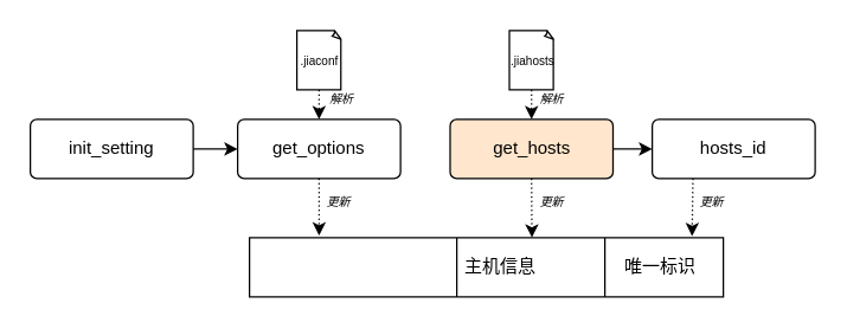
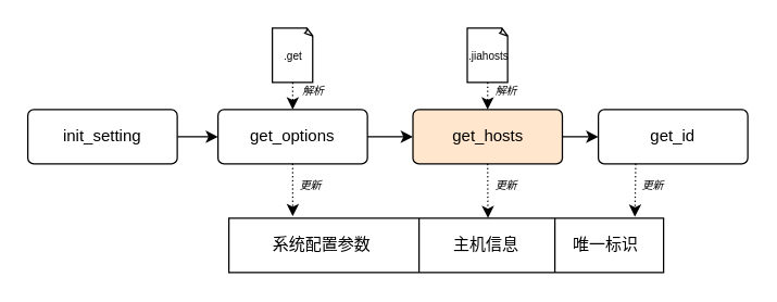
  <mxCell id="0" />
  <mxCell id="1" parent="0" />
+ <mxCell id="2" style="edgeStyle=orthogonalEdgeStyle;rounded=0;orthogonalLoop=1;jettySize=auto;html=1;exitX=1;exitY=0.5;exitDx=0;exitDy=0;entryX=0;entryY=0.5;entryDx=0;entryDy=0;" edge="1" parent="1" source="3" target="10"><mxGeometry relative="1" as="geometry" /></mxCell>
  <mxCell id="3" value="get_options" style="rounded=1;whiteSpace=wrap;html=1;arcSize=11;" vertex="1" parent="1"><mxGeometry x="160" y="80" width="110" height="40" as="geometry" /></mxCell>
  <mxCell id="4" value="" style="whiteSpace=wrap;html=1;shape=mxgraph.basic.document" vertex="1" parent="1"><mxGeometry x="200" y="20" width="30" height="40" as="geometry" /></mxCell>
- <mxCell id="5" value="&lt;font style=&quot;font-size: 8px;&quot;&gt;.jiaconf&lt;/font&gt;" style="text;html=1;align=center;verticalAlign=middle;resizable=0;points=[];autosize=1;strokeColor=none;fillColor=none;" vertex="1" parent="1"><mxGeometry x="190" y="25" width="50" height="30" as="geometry" /></mxCell>
+ <mxCell id="5" value="&lt;font style=&quot;font-size: 8px;&quot;&gt;.get&lt;/font&gt;" style="text;html=1;align=center;verticalAlign=middle;resizable=0;points=[];autosize=1;strokeColor=none;fillColor=none;" vertex="1" parent="1"><mxGeometry x="190" y="25" width="50" height="30" as="geometry" /></mxCell>
  <mxCell id="6" style="edgeStyle=orthogonalEdgeStyle;rounded=0;orthogonalLoop=1;jettySize=auto;html=1;exitX=1;exitY=0.5;exitDx=0;exitDy=0;entryX=0;entryY=0.5;entryDx=0;entryDy=0;" edge="1" parent="1" source="7" target="3"><mxGeometry relative="1" as="geometry" /></mxCell>
  <mxCell id="7" value="init_setting" style="rounded=1;whiteSpace=wrap;html=1;arcSize=11;" vertex="1" parent="1"><mxGeometry x="20" y="80" width="110" height="40" as="geometry" /></mxCell>
  <mxCell id="8" value="" style="endArrow=classic;html=1;rounded=0;exitX=0.5;exitY=1;exitDx=0;exitDy=0;exitPerimeter=0;dashed=1;dashPattern=1 2;" edge="1" parent="1" source="4" target="3"><mxGeometry width="50" height="50" relative="1" as="geometry"><mxPoint x="180" y="190" as="sourcePoint" /><mxPoint x="230" y="140" as="targetPoint" /></mxGeometry></mxCell>
  <mxCell id="9" style="edgeStyle=orthogonalEdgeStyle;rounded=0;orthogonalLoop=1;jettySize=auto;html=1;exitX=1;exitY=0.5;exitDx=0;exitDy=0;entryX=0;entryY=0.5;entryDx=0;entryDy=0;" edge="1" parent="1" source="10" target="14"><mxGeometry relative="1" as="geometry" /></mxCell>
  <mxCell id="10" value="get_hosts" style="rounded=1;whiteSpace=wrap;html=1;arcSize=11;fillColor=#ffe6cc;" vertex="1" parent="1"><mxGeometry x="303.5" y="80" width="110" height="40" as="geometry" /></mxCell>
  <mxCell id="11" style="edgeStyle=orthogonalEdgeStyle;rounded=0;orthogonalLoop=1;jettySize=auto;html=1;exitX=0.5;exitY=1;exitDx=0;exitDy=0;exitPerimeter=0;entryX=0.5;entryY=0;entryDx=0;entryDy=0;dashed=1;dashPattern=1 2;" edge="1" parent="1" source="12" target="10"><mxGeometry relative="1" as="geometry" /></mxCell>
  <mxCell id="12" value="" style="whiteSpace=wrap;html=1;shape=mxgraph.basic.document" vertex="1" parent="1"><mxGeometry x="343.5" y="20" width="30" height="40" as="geometry" /></mxCell>
  <mxCell id="13" value="&lt;font style=&quot;font-size: 8px;&quot;&gt;.jiahosts&lt;/font&gt;" style="text;html=1;align=center;verticalAlign=middle;resizable=0;points=[];autosize=1;strokeColor=none;fillColor=none;" vertex="1" parent="1"><mxGeometry x="333.5" y="25" width="50" height="30" as="geometry" /></mxCell>
- <mxCell id="14" value="hosts_id" style="rounded=1;whiteSpace=wrap;html=1;arcSize=11;" vertex="1" parent="1"><mxGeometry x="440" y="80" width="110" height="40" as="geometry" /></mxCell>
+ <mxCell id="14" value="get_id" style="rounded=1;whiteSpace=wrap;html=1;arcSize=11;" vertex="1" parent="1"><mxGeometry x="440" y="80" width="110" height="40" as="geometry" /></mxCell>
  <mxCell id="15" value="&lt;font style=&quot;font-size: 8px;&quot;&gt;&lt;i&gt;解析&lt;/i&gt;&lt;/font&gt;" style="text;html=1;align=center;verticalAlign=middle;resizable=0;points=[];autosize=1;strokeColor=none;fillColor=none;" vertex="1" parent="1"><mxGeometry x="210" y="50" width="40" height="30" as="geometry" /></mxCell>
  <mxCell id="16" value="&lt;font style=&quot;font-size: 8px;&quot;&gt;&lt;i&gt;解析&lt;/i&gt;&lt;/font&gt;" style="text;html=1;align=center;verticalAlign=middle;resizable=0;points=[];autosize=1;strokeColor=none;fillColor=none;" vertex="1" parent="1"><mxGeometry x="352" y="50" width="40" height="30" as="geometry" /></mxCell>
  <mxCell id="17" value="" style="rounded=0;whiteSpace=wrap;html=1;" vertex="1" parent="1"><mxGeometry x="168" y="160" width="320" height="40" as="geometry" /></mxCell>
  <mxCell id="18" value="" style="endArrow=none;html=1;rounded=0;entryX=0.5;entryY=0;entryDx=0;entryDy=0;exitX=0.5;exitY=1;exitDx=0;exitDy=0;" edge="1" parent="1"><mxGeometry width="50" height="50" relative="1" as="geometry"><mxPoint x="308" y="200" as="sourcePoint" /><mxPoint x="308" y="160" as="targetPoint" /></mxGeometry></mxCell>
  <mxCell id="19" value="" style="endArrow=none;html=1;rounded=0;entryX=0.75;entryY=0;entryDx=0;entryDy=0;exitX=0.75;exitY=1;exitDx=0;exitDy=0;" edge="1" parent="1" source="17" target="17"><mxGeometry width="50" height="50" relative="1" as="geometry"><mxPoint x="318" y="310" as="sourcePoint" /><mxPoint x="368" y="260" as="targetPoint" /></mxGeometry></mxCell>
- <mxCell id="21" value="主机信息" style="text;html=1;align=center;verticalAlign=middle;resizable=0;points=[];autosize=1;strokeColor=none;fillColor=none;" vertex="1" parent="1"><mxGeometry x="302" y="165" width="70" height="30" as="geometry" /></mxCell>
+ <mxCell id="20" value="系统配置参数" style="text;html=1;align=center;verticalAlign=middle;resizable=0;points=[];autosize=1;strokeColor=none;fillColor=none;" vertex="1" parent="1"><mxGeometry x="186" y="165" width="100" height="30" as="geometry" /></mxCell>
+ <mxCell id="21" value="主机信息" style="text;html=1;align=center;verticalAlign=middle;resizable=0;points=[];autosize=1;strokeColor=none;fillColor=none;" vertex="1" parent="1"><mxGeometry x="322" y="165" width="70" height="30" as="geometry" /></mxCell>
  <mxCell id="22" value="唯一标识" style="text;html=1;align=center;verticalAlign=middle;resizable=0;points=[];autosize=1;strokeColor=none;fillColor=none;" vertex="1" parent="1"><mxGeometry x="410" y="165" width="70" height="30" as="geometry" /></mxCell>
  <mxCell id="23" value="&lt;font style=&quot;font-size: 8px;&quot;&gt;&lt;i&gt;更新&lt;/i&gt;&lt;/font&gt;" style="text;html=1;align=center;verticalAlign=middle;resizable=0;points=[];autosize=1;strokeColor=none;fillColor=none;" vertex="1" parent="1"><mxGeometry x="208" y="120" width="40" height="30" as="geometry" /></mxCell>
  <mxCell id="24" style="edgeStyle=orthogonalEdgeStyle;rounded=0;orthogonalLoop=1;jettySize=auto;html=1;exitX=0.5;exitY=1;exitDx=0;exitDy=0;entryX=0.147;entryY=-0.037;entryDx=0;entryDy=0;entryPerimeter=0;dashed=1;dashPattern=1 2;" edge="1" parent="1" source="3" target="17"><mxGeometry relative="1" as="geometry" /></mxCell>
  <mxCell id="25" style="edgeStyle=orthogonalEdgeStyle;rounded=0;orthogonalLoop=1;jettySize=auto;html=1;exitX=0.5;exitY=1;exitDx=0;exitDy=0;entryX=0.596;entryY=-0.003;entryDx=0;entryDy=0;entryPerimeter=0;dashed=1;dashPattern=1 2;" edge="1" parent="1" source="10" target="17"><mxGeometry relative="1" as="geometry" /></mxCell>
  <mxCell id="26" value="&lt;span style=&quot;font-size: 8px;&quot;&gt;&lt;i&gt;更新&lt;/i&gt;&lt;/span&gt;" style="text;html=1;align=center;verticalAlign=middle;resizable=0;points=[];autosize=1;strokeColor=none;fillColor=none;" vertex="1" parent="1"><mxGeometry x="352" y="120" width="40" height="30" as="geometry" /></mxCell>
  <mxCell id="27" style="edgeStyle=orthogonalEdgeStyle;rounded=0;orthogonalLoop=1;jettySize=auto;html=1;exitX=0.25;exitY=1;exitDx=0;exitDy=0;entryX=0.934;entryY=-0.027;entryDx=0;entryDy=0;entryPerimeter=0;dashed=1;dashPattern=1 2;" edge="1" parent="1" source="14" target="17"><mxGeometry relative="1" as="geometry" /></mxCell>
  <mxCell id="28" value="&lt;span style=&quot;font-size: 8px;&quot;&gt;&lt;i&gt;更新&lt;/i&gt;&lt;/span&gt;" style="text;html=1;align=center;verticalAlign=middle;resizable=0;points=[];autosize=1;strokeColor=none;fillColor=none;" vertex="1" parent="1"><mxGeometry x="460" y="120" width="40" height="30" as="geometry" /></mxCell>
